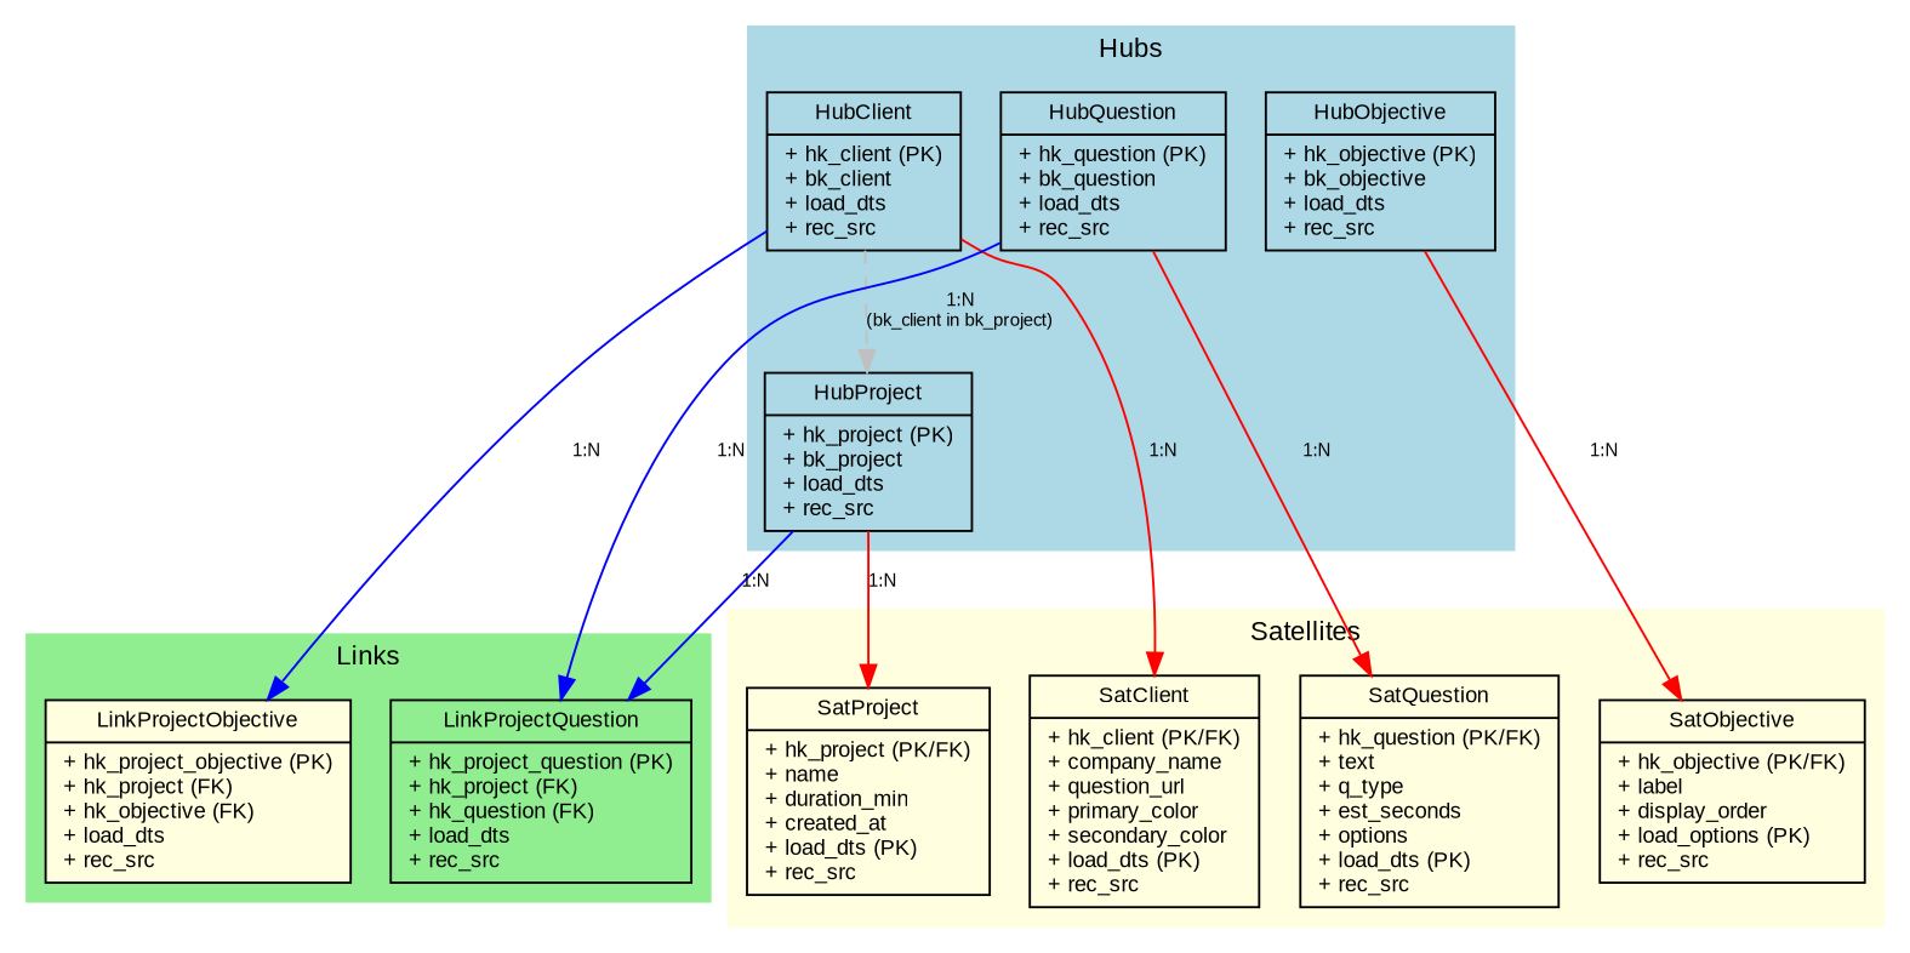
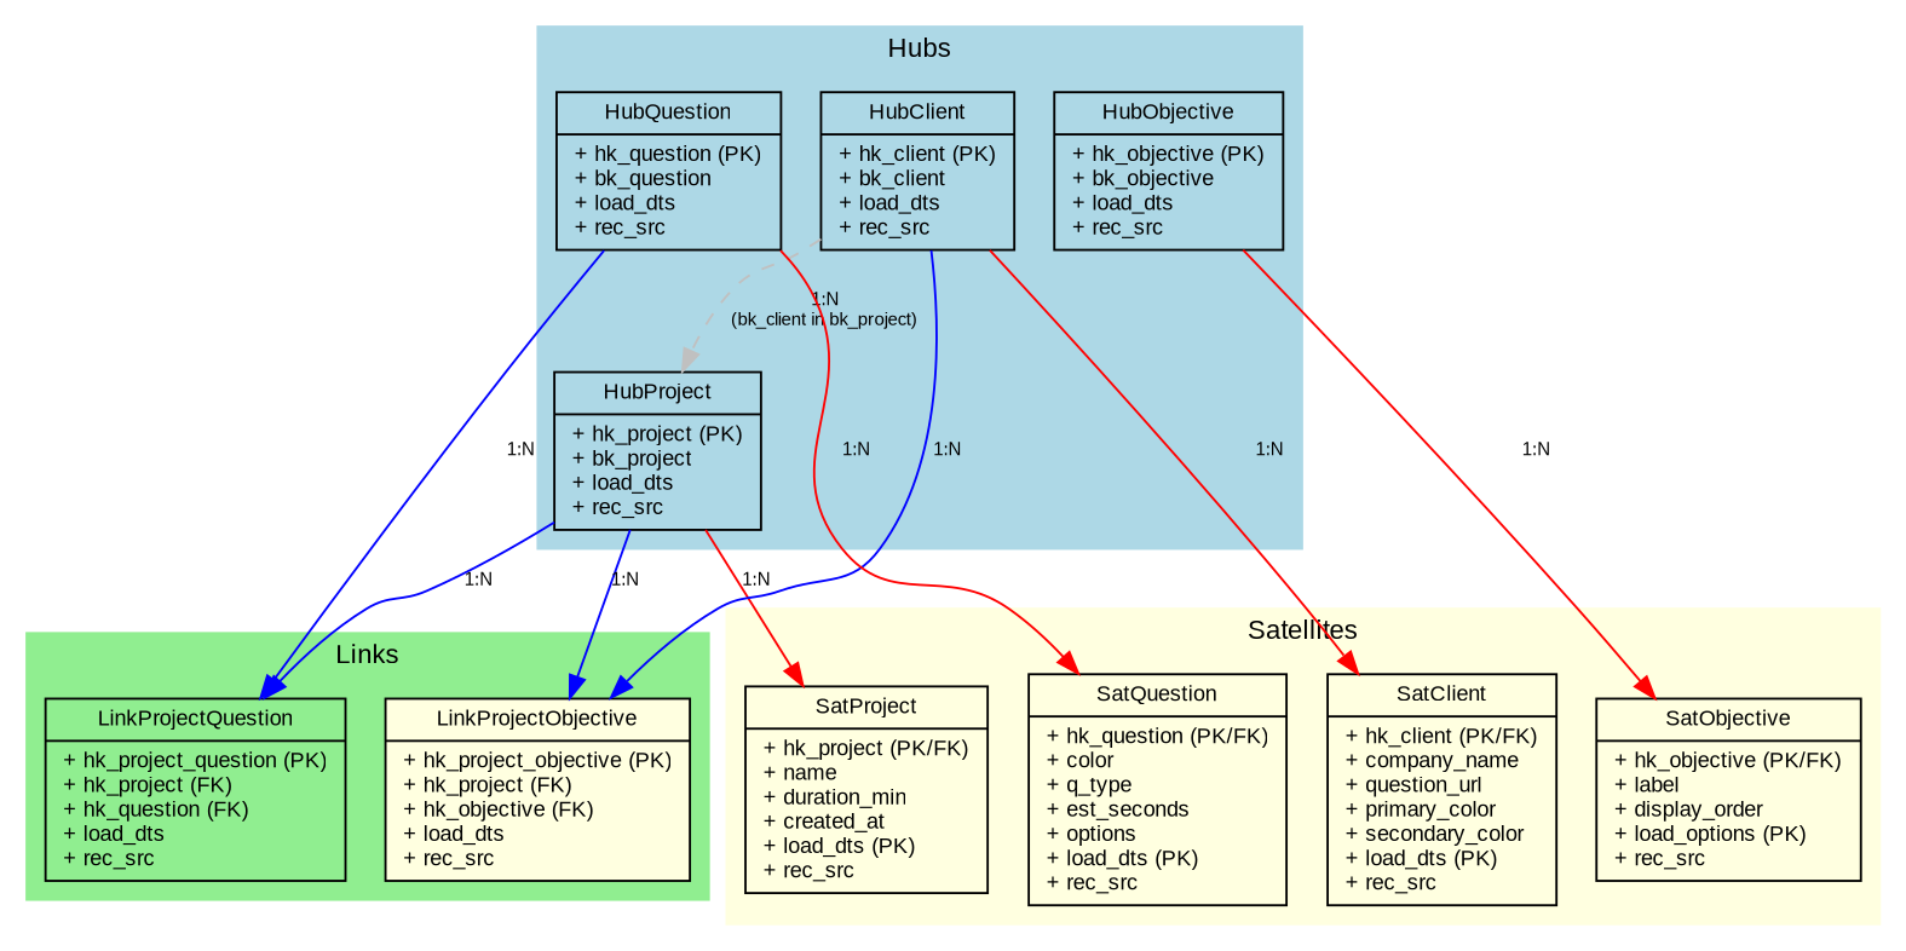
  digraph {
    bgcolor=white
    fontname=Arial
    fontsize=12
    rankdir=TB
    node [fillcolor=lightyellow fontname=Arial fontsize=10 shape=record style=filled]
    edge [color=blue fontname=Arial fontsize=8]
    n1 [fillcolor=lightblue label="{HubProject|+ hk_project (PK)\l+ bk_project\l+ load_dts\l+ rec_src\l}"]
    n2 [fillcolor=lightblue label="{HubClient|+ hk_client (PK)\l+ bk_client\l+ load_dts\l+ rec_src\l}"]
    n3 [fillcolor=lightblue label="{HubObjective|+ hk_objective (PK)\l+ bk_objective\l+ load_dts\l+ rec_src\l}"]
    n4 [fillcolor=lightblue label="{HubQuestion|+ hk_question (PK)\l+ bk_question\l+ load_dts\l+ rec_src\l}"]
    n5 [label="{LinkProjectObjective|+ hk_project_objective (PK)\l+ hk_project (FK)\l+ hk_objective (FK)\l+ load_dts\l+ rec_src\l}"]
    n6 [fillcolor=lightgreen label="{LinkProjectQuestion|+ hk_project_question (PK)\l+ hk_project (FK)\l+ hk_question (FK)\l+ load_dts\l+ rec_src\l}"]
    n7 [label="{SatProject|+ hk_project (PK/FK)\l+ name\l+ duration_min\l+ created_at\l+ load_dts (PK)\l+ rec_src\l}"]
    n8 [label="{SatClient|+ hk_client (PK/FK)\l+ company_name\l+ question_url\l+ primary_color\l+ secondary_color\l+ load_dts (PK)\l+ rec_src\l}"]
    n9 [label="{SatObjective|+ hk_objective (PK/FK)\l+ label\l+ display_order\l+ load_options (PK)\l+ rec_src\l}"]
-   n10 [label="{SatQuestion|+ hk_question (PK/FK)\l+ text\l+ q_type\l+ est_seconds\l+ options\l+ load_dts (PK)\l+ rec_src\l}"]
+   n10 [label="{SatQuestion|+ hk_question (PK/FK)\l+ color\l+ q_type\l+ est_seconds\l+ options\l+ load_dts (PK)\l+ rec_src\l}"]
    subgraph cluster_1 {
      color=lightblue
      label=Hubs
      style=filled
      n1
      n2
      n3
      n4
    }
    subgraph cluster_2 {
      color=lightgreen
      label=Links
      style=filled
      n5
      n6
    }
    subgraph cluster_3 {
      color=lightyellow
      label=Satellites
      style=filled
      n7
      n8
      n9
      n10
    }
+   n1 -> n5 [label="1:N"]
    n1 -> n6 [label="1:N"]
    n1 -> n7 [color=red label="1:N"]
    n2 -> n1 [color=gray label="1:N\n(bk_client in bk_project)" style=dashed]
    n2 -> n5 [label="1:N"]
    n2 -> n8 [color=red label="1:N"]
    n3 -> n9 [color=red label="1:N"]
    n4 -> n6 [label="1:N"]
    n4 -> n10 [color=red label="1:N"]
  }
